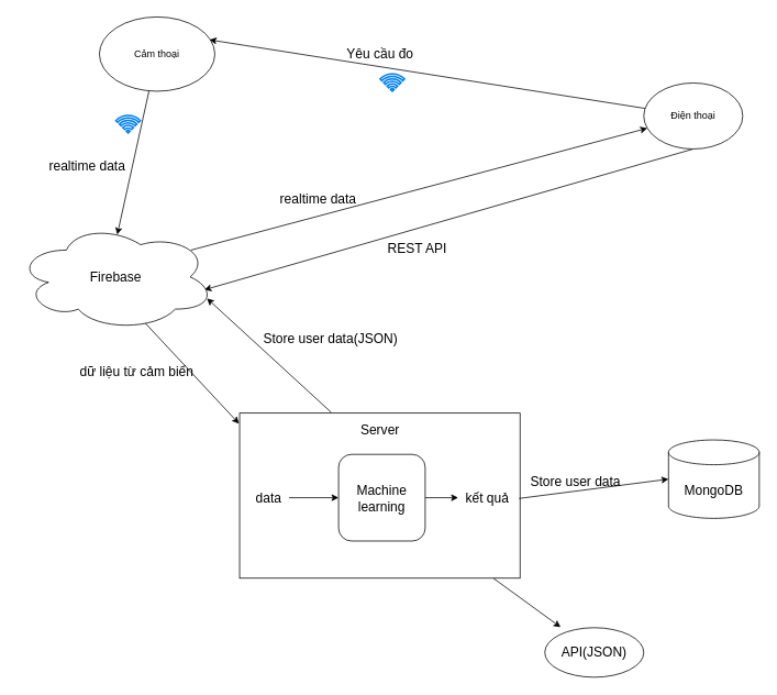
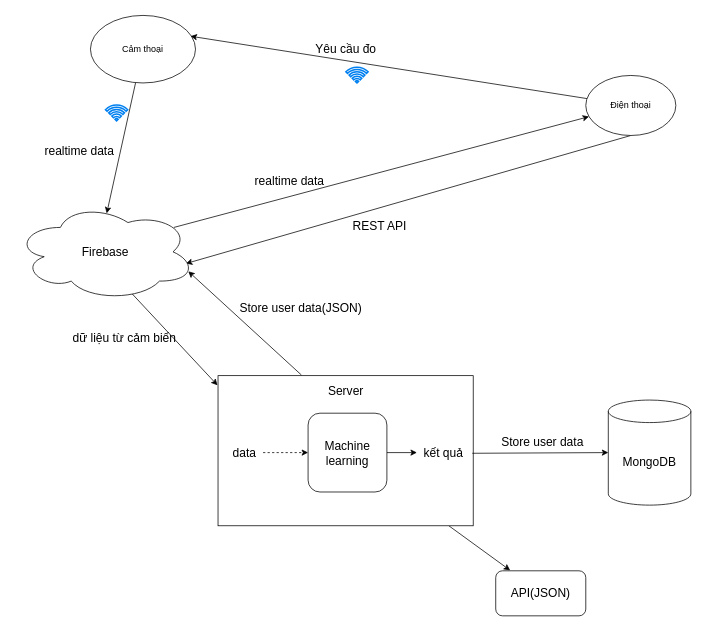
  <mxCell id="0" />
  <mxCell id="1" parent="0" />
  <mxCell id="2" style="edgeStyle=none;rounded=0;orthogonalLoop=1;jettySize=auto;html=1;entryX=0.507;entryY=0.106;entryDx=0;entryDy=0;entryPerimeter=0;fontSize=16;" edge="1" parent="1" source="3" target="13"><mxGeometry relative="1" as="geometry" /></mxCell>
  <mxCell id="3" value="Cảm thoại" style="ellipse;whiteSpace=wrap;html=1;" vertex="1" parent="1"><mxGeometry x="120" y="20" width="140" height="90" as="geometry" /></mxCell>
  <mxCell id="4" style="edgeStyle=none;rounded=0;orthogonalLoop=1;jettySize=auto;html=1;entryX=0.96;entryY=0.7;entryDx=0;entryDy=0;fontSize=16;exitX=0.327;exitY=-0.004;exitDx=0;exitDy=0;exitPerimeter=0;entryPerimeter=0;" edge="1" parent="1" source="6" target="13"><mxGeometry relative="1" as="geometry"><Array as="points" /></mxGeometry></mxCell>
  <mxCell id="5" style="edgeStyle=none;rounded=0;orthogonalLoop=1;jettySize=auto;html=1;entryX=0.16;entryY=-0.01;entryDx=0;entryDy=0;entryPerimeter=0;fontSize=16;" edge="1" parent="1" source="6" target="28"><mxGeometry relative="1" as="geometry" /></mxCell>
  <mxCell id="6" value="" style="rounded=0;whiteSpace=wrap;html=1;" vertex="1" parent="1"><mxGeometry x="290" y="500" width="340" height="200" as="geometry" /></mxCell>
  <mxCell id="7" style="edgeStyle=none;rounded=0;orthogonalLoop=1;jettySize=auto;html=1;entryX=0.953;entryY=0.308;entryDx=0;entryDy=0;entryPerimeter=0;" edge="1" parent="1" source="9" target="3"><mxGeometry relative="1" as="geometry" /></mxCell>
  <mxCell id="8" style="edgeStyle=none;rounded=0;orthogonalLoop=1;jettySize=auto;html=1;entryX=0.947;entryY=0.62;entryDx=0;entryDy=0;entryPerimeter=0;fontSize=16;exitX=0.5;exitY=1;exitDx=0;exitDy=0;" edge="1" parent="1" source="9" target="13"><mxGeometry relative="1" as="geometry" /></mxCell>
  <mxCell id="9" value="Điện thoại" style="ellipse;whiteSpace=wrap;html=1;" vertex="1" parent="1"><mxGeometry x="780" y="100" width="120" height="80" as="geometry" /></mxCell>
  <mxCell id="10" value="&lt;font style=&quot;font-size: 16px&quot;&gt;Yêu cầu đo&lt;/font&gt;" style="text;html=1;align=center;verticalAlign=middle;resizable=0;points=[];autosize=1;strokeColor=none;fillColor=none;" vertex="1" parent="1"><mxGeometry x="410" y="55" width="100" height="20" as="geometry" /></mxCell>
  <mxCell id="11" style="edgeStyle=none;rounded=0;orthogonalLoop=1;jettySize=auto;html=1;entryX=-0.002;entryY=0.064;entryDx=0;entryDy=0;entryPerimeter=0;fontSize=16;exitX=0.647;exitY=0.928;exitDx=0;exitDy=0;exitPerimeter=0;" edge="1" parent="1" source="13" target="6"><mxGeometry relative="1" as="geometry" /></mxCell>
  <mxCell id="12" style="edgeStyle=none;rounded=0;orthogonalLoop=1;jettySize=auto;html=1;exitX=0.88;exitY=0.25;exitDx=0;exitDy=0;exitPerimeter=0;fontSize=16;" edge="1" parent="1" source="13" target="9"><mxGeometry relative="1" as="geometry" /></mxCell>
  <mxCell id="13" value="Firebase" style="ellipse;shape=cloud;whiteSpace=wrap;html=1;fontSize=16;" vertex="1" parent="1"><mxGeometry x="20" y="270" width="240" height="130" as="geometry" /></mxCell>
  <mxCell id="14" value="realtime data" style="text;html=1;align=center;verticalAlign=middle;resizable=0;points=[];autosize=1;strokeColor=none;fillColor=none;fontSize=16;" vertex="1" parent="1"><mxGeometry x="50" y="190" width="110" height="20" as="geometry" /></mxCell>
  <mxCell id="15" style="edgeStyle=none;rounded=0;orthogonalLoop=1;jettySize=auto;html=1;fontSize=16;" edge="1" parent="1" source="16" target="22"><mxGeometry relative="1" as="geometry" /></mxCell>
  <mxCell id="16" value="Machine learning" style="whiteSpace=wrap;html=1;aspect=fixed;fontSize=16;rounded=1;" vertex="1" parent="1"><mxGeometry x="410" y="550" width="105" height="105" as="geometry" /></mxCell>
  <mxCell id="17" value="dữ liệu từ cảm biến" style="text;html=1;align=center;verticalAlign=middle;resizable=0;points=[];autosize=1;strokeColor=none;fillColor=none;fontSize=16;" vertex="1" parent="1"><mxGeometry x="90" y="440" width="150" height="20" as="geometry" /></mxCell>
  <mxCell id="18" value="realtime data" style="text;html=1;align=center;verticalAlign=middle;resizable=0;points=[];autosize=1;strokeColor=none;fillColor=none;fontSize=16;" vertex="1" parent="1"><mxGeometry x="330" y="230" width="110" height="20" as="geometry" /></mxCell>
- <mxCell id="19" style="edgeStyle=none;rounded=0;orthogonalLoop=1;jettySize=auto;html=1;entryX=0;entryY=0.5;entryDx=0;entryDy=0;fontSize=16;" edge="1" parent="1" source="20" target="16"><mxGeometry relative="1" as="geometry" /></mxCell>
+ <mxCell id="19" style="edgeStyle=none;rounded=0;orthogonalLoop=1;jettySize=auto;html=1;entryX=0;entryY=0.5;entryDx=0;entryDy=0;fontSize=16;dashed=1;" edge="1" parent="1" source="20" target="16"><mxGeometry relative="1" as="geometry" /></mxCell>
  <mxCell id="20" value="data" style="text;html=1;align=center;verticalAlign=middle;resizable=0;points=[];autosize=1;strokeColor=none;fillColor=none;fontSize=16;" vertex="1" parent="1"><mxGeometry x="300" y="592.5" width="50" height="20" as="geometry" /></mxCell>
  <mxCell id="21" style="edgeStyle=none;rounded=0;orthogonalLoop=1;jettySize=auto;html=1;entryX=0;entryY=0.5;entryDx=0;entryDy=0;entryPerimeter=0;fontSize=16;exitX=1.054;exitY=0.545;exitDx=0;exitDy=0;exitPerimeter=0;" edge="1" parent="1" source="22" target="26"><mxGeometry relative="1" as="geometry"><mxPoint x="640" y="603" as="sourcePoint" /></mxGeometry></mxCell>
  <mxCell id="22" value="kết quả" style="text;html=1;align=center;verticalAlign=middle;resizable=0;points=[];autosize=1;strokeColor=none;fillColor=none;fontSize=16;" vertex="1" parent="1"><mxGeometry x="555" y="592.5" width="70" height="20" as="geometry" /></mxCell>
  <mxCell id="23" value="Server&lt;br&gt;" style="text;html=1;align=center;verticalAlign=middle;resizable=0;points=[];autosize=1;strokeColor=none;fillColor=none;fontSize=16;" vertex="1" parent="1"><mxGeometry x="430" y="510" width="60" height="20" as="geometry" /></mxCell>
- <mxCell id="24" value="Store user data" style="text;html=1;align=center;verticalAlign=middle;resizable=0;points=[];autosize=1;strokeColor=none;fillColor=none;fontSize=16;" vertex="1" parent="1"><mxGeometry x="637" y="572.5" width="120" height="20" as="geometry" /></mxCell>
+ <mxCell id="24" value="Store user data" style="text;html=1;align=center;verticalAlign=middle;resizable=0;points=[];autosize=1;strokeColor=none;fillColor=none;fontSize=16;" vertex="1" parent="1"><mxGeometry x="662" y="577.5" width="120" height="20" as="geometry" /></mxCell>
  <mxCell id="25" value="REST API" style="text;html=1;align=center;verticalAlign=middle;resizable=0;points=[];autosize=1;strokeColor=none;fillColor=none;fontSize=16;" vertex="1" parent="1"><mxGeometry x="460" y="290" width="90" height="20" as="geometry" /></mxCell>
- <mxCell id="26" value="MongoDB" style="shape=cylinder3;whiteSpace=wrap;html=1;boundedLbl=1;backgroundOutline=1;size=15;fontSize=16;" vertex="1" parent="1"><mxGeometry x="810" y="532.5" width="110" height="95" as="geometry" /></mxCell>
+ <mxCell id="26" value="MongoDB" style="shape=cylinder3;whiteSpace=wrap;html=1;boundedLbl=1;backgroundOutline=1;size=15;fontSize=16;" vertex="1" parent="1"><mxGeometry x="810" y="532.5" width="110" height="140" as="geometry" /></mxCell>
  <mxCell id="27" value="Store user data(JSON)" style="text;html=1;align=center;verticalAlign=middle;resizable=0;points=[];autosize=1;strokeColor=none;fillColor=none;fontSize=16;" vertex="1" parent="1"><mxGeometry x="310" y="400" width="180" height="20" as="geometry" /></mxCell>
- <mxCell id="28" value="API(JSON)" style="ellipse;whiteSpace=wrap;html=1;fontSize=16;" vertex="1" parent="1"><mxGeometry x="660" y="760" width="120" height="60" as="geometry" /></mxCell>
+ <mxCell id="28" value="API(JSON)" style="rounded=1;whiteSpace=wrap;html=1;fontSize=16;" vertex="1" parent="1"><mxGeometry x="660" y="760" width="120" height="60" as="geometry" /></mxCell>
  <mxCell id="29" value="" style="html=1;verticalLabelPosition=bottom;align=center;labelBackgroundColor=#ffffff;verticalAlign=top;strokeWidth=2;strokeColor=#0080F0;shadow=0;dashed=0;shape=mxgraph.ios7.icons.wifi;pointerEvents=1;fontSize=16;" vertex="1" parent="1"><mxGeometry x="140" y="139.5" width="29.7" height="21" as="geometry" /></mxCell>
  <mxCell id="30" value="" style="html=1;verticalLabelPosition=bottom;align=center;labelBackgroundColor=#ffffff;verticalAlign=top;strokeWidth=2;strokeColor=#0080F0;shadow=0;dashed=0;shape=mxgraph.ios7.icons.wifi;pointerEvents=1;fontSize=16;" vertex="1" parent="1"><mxGeometry x="460.3" y="89" width="29.7" height="21" as="geometry" /></mxCell>
